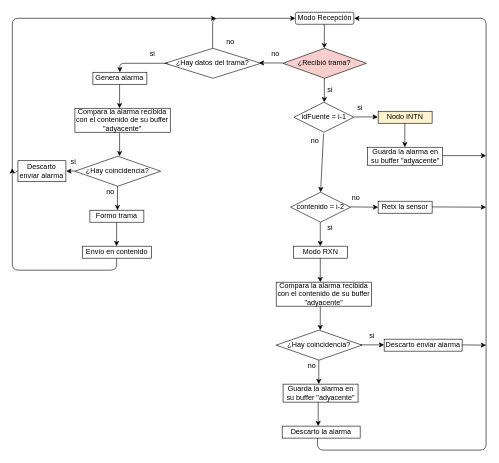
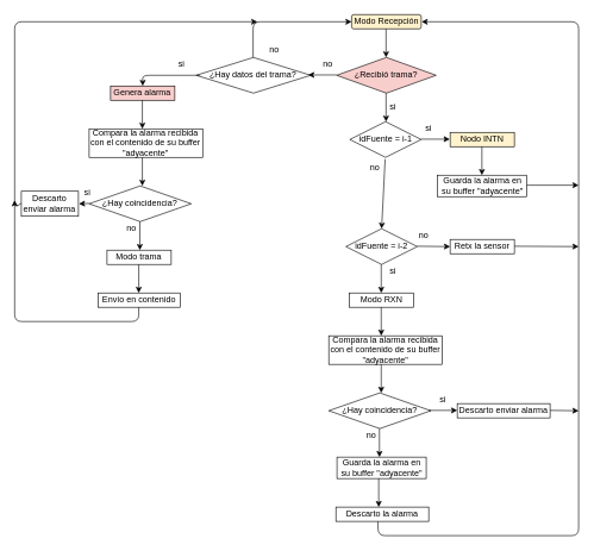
  <mxCell id="0" />
  <mxCell id="1" parent="0" />
  <mxCell id="2" value="" style="endArrow=classic;html=1;entryX=0;entryY=0.5;entryDx=0;entryDy=0;" edge="1" parent="1" target="9"><mxGeometry width="50" height="50" relative="1" as="geometry"><mxPoint x="354.01" y="80" as="sourcePoint" /><mxPoint x="354.01" y="40" as="targetPoint" /><Array as="points"><mxPoint x="354" y="30" /></Array></mxGeometry></mxCell>
- <mxCell id="3" value="Genera alarma" style="rounded=0;whiteSpace=wrap;html=1;" vertex="1" parent="1"><mxGeometry x="154.38" y="120" width="90" height="20" as="geometry" /></mxCell>
+ <mxCell id="3" value="Genera alarma" style="rounded=0;whiteSpace=wrap;html=1;fillColor=#f8cecc;" vertex="1" parent="1"><mxGeometry x="154.38" y="120" width="90" height="20" as="geometry" /></mxCell>
  <mxCell id="4" value="" style="endArrow=classic;html=1;" edge="1" parent="1"><mxGeometry width="50" height="50" relative="1" as="geometry"><mxPoint x="198.88" y="140" as="sourcePoint" /><mxPoint x="198.88" y="180" as="targetPoint" /></mxGeometry></mxCell>
- <mxCell id="5" value="Formo trama" style="rounded=0;whiteSpace=wrap;html=1;" vertex="1" parent="1"><mxGeometry x="149.38" y="350" width="90" height="20" as="geometry" /></mxCell>
+ <mxCell id="5" value="Modo trama" style="rounded=0;whiteSpace=wrap;html=1;" vertex="1" parent="1"><mxGeometry x="149.38" y="350" width="90" height="20" as="geometry" /></mxCell>
  <mxCell id="6" value="Envío en contenido" style="rounded=0;whiteSpace=wrap;html=1;" vertex="1" parent="1"><mxGeometry x="136.88" y="410" width="115" height="20" as="geometry" /></mxCell>
  <mxCell id="7" value="" style="endArrow=classic;html=1;" edge="1" parent="1"><mxGeometry width="50" height="50" relative="1" as="geometry"><mxPoint x="193.88" y="370" as="sourcePoint" /><mxPoint x="193.88" y="410" as="targetPoint" /></mxGeometry></mxCell>
  <mxCell id="8" value="" style="endArrow=classic;html=1;" edge="1" parent="1"><mxGeometry width="50" height="50" relative="1" as="geometry"><mxPoint x="193.88" y="430" as="sourcePoint" /><mxPoint x="20" y="280" as="targetPoint" /><Array as="points"><mxPoint x="194" y="450" /><mxPoint x="20" y="450" /></Array></mxGeometry></mxCell>
- <mxCell id="9" value="Modo Recepción" style="rounded=1;whiteSpace=wrap;html=1;fontSize=12;glass=0;strokeWidth=1;shadow=0;" vertex="1" parent="1"><mxGeometry x="492" y="20" width="97.5" height="20" as="geometry" /></mxCell>
+ <mxCell id="9" value="Modo Recepción" style="rounded=1;whiteSpace=wrap;html=1;fontSize=12;glass=0;strokeWidth=1;shadow=0;fillColor=#fff2cc;" vertex="1" parent="1"><mxGeometry x="492" y="20" width="97.5" height="20" as="geometry" /></mxCell>
  <mxCell id="10" value="" style="endArrow=classic;html=1;" edge="1" parent="1"><mxGeometry width="50" height="50" relative="1" as="geometry"><mxPoint x="540.25" y="40" as="sourcePoint" /><mxPoint x="540.25" y="80" as="targetPoint" /></mxGeometry></mxCell>
  <mxCell id="11" value="¿Recibió trama?" style="rhombus;whiteSpace=wrap;html=1;fillColor=#f8cecc;" vertex="1" parent="1"><mxGeometry x="471.13" y="80" width="139.25" height="50" as="geometry" /></mxCell>
  <mxCell id="12" value="" style="endArrow=classic;html=1;" edge="1" parent="1"><mxGeometry width="50" height="50" relative="1" as="geometry"><mxPoint x="540.25" y="130" as="sourcePoint" /><mxPoint x="540.25" y="170" as="targetPoint" /></mxGeometry></mxCell>
- <mxCell id="13" value="contenido = i-2" style="rhombus;whiteSpace=wrap;html=1;" vertex="1" parent="1"><mxGeometry x="484" y="320" width="100" height="50" as="geometry" /></mxCell>
+ <mxCell id="13" value="idFuente = i-2" style="rhombus;whiteSpace=wrap;html=1;" vertex="1" parent="1"><mxGeometry x="484" y="320" width="100" height="50" as="geometry" /></mxCell>
  <mxCell id="14" value="idFuente = i-1" style="rhombus;whiteSpace=wrap;html=1;" vertex="1" parent="1"><mxGeometry x="489.5" y="170" width="100" height="50" as="geometry" /></mxCell>
  <mxCell id="15" value="" style="endArrow=classic;html=1;" edge="1" parent="1"><mxGeometry width="50" height="50" relative="1" as="geometry"><mxPoint x="533.5" y="370" as="sourcePoint" /><mxPoint x="533.5" y="410" as="targetPoint" /></mxGeometry></mxCell>
  <mxCell id="16" value="Nodo INTN" style="rounded=0;whiteSpace=wrap;html=1;fillColor=#fff2cc;" vertex="1" parent="1"><mxGeometry x="630" y="185" width="90" height="20" as="geometry" /></mxCell>
  <mxCell id="17" value="Modo RXN" style="rounded=0;whiteSpace=wrap;html=1;" vertex="1" parent="1"><mxGeometry x="489" y="410" width="90" height="20" as="geometry" /></mxCell>
  <mxCell id="18" value="" style="endArrow=classic;html=1;" edge="1" parent="1"><mxGeometry width="50" height="50" relative="1" as="geometry"><mxPoint x="674.5" y="205" as="sourcePoint" /><mxPoint x="674.5" y="245" as="targetPoint" /></mxGeometry></mxCell>
  <mxCell id="19" value="" style="endArrow=classic;html=1;" edge="1" parent="1"><mxGeometry width="50" height="50" relative="1" as="geometry"><mxPoint x="533.5" y="430" as="sourcePoint" /><mxPoint x="533.5" y="470" as="targetPoint" /></mxGeometry></mxCell>
  <mxCell id="20" value="Guarda la alarma en su buffer &quot;adyacente&quot;" style="rounded=0;whiteSpace=wrap;html=1;" vertex="1" parent="1"><mxGeometry x="612.5" y="245" width="125" height="30" as="geometry" /></mxCell>
  <mxCell id="21" value="Compara la alarma recibida con el contenido de su buffer &quot;adyacente&quot;" style="rounded=0;whiteSpace=wrap;html=1;" vertex="1" parent="1"><mxGeometry x="460" y="470" width="159" height="40" as="geometry" /></mxCell>
  <mxCell id="22" value="¿Hay coincidencia?" style="rhombus;whiteSpace=wrap;html=1;" vertex="1" parent="1"><mxGeometry x="460" y="550" width="143" height="50" as="geometry" /></mxCell>
  <mxCell id="23" value="" style="endArrow=classic;html=1;" edge="1" parent="1"><mxGeometry width="50" height="50" relative="1" as="geometry"><mxPoint x="600" y="574.5" as="sourcePoint" /><mxPoint x="640" y="574.5" as="targetPoint" /></mxGeometry></mxCell>
  <mxCell id="24" value="si" style="text;html=1;strokeColor=none;fillColor=none;align=center;verticalAlign=middle;whiteSpace=wrap;rounded=0;" vertex="1" parent="1"><mxGeometry x="600" y="550" width="40" height="20" as="geometry" /></mxCell>
  <mxCell id="25" value="" style="endArrow=classic;html=1;" edge="1" parent="1"><mxGeometry width="50" height="50" relative="1" as="geometry"><mxPoint x="533.5" y="510" as="sourcePoint" /><mxPoint x="533.5" y="550" as="targetPoint" /></mxGeometry></mxCell>
  <mxCell id="26" value="" style="endArrow=classic;html=1;" edge="1" parent="1"><mxGeometry width="50" height="50" relative="1" as="geometry"><mxPoint x="531" y="600" as="sourcePoint" /><mxPoint x="531" y="640" as="targetPoint" /></mxGeometry></mxCell>
  <mxCell id="27" value="no" style="text;html=1;strokeColor=none;fillColor=none;align=center;verticalAlign=middle;whiteSpace=wrap;rounded=0;" vertex="1" parent="1"><mxGeometry x="500" y="600" width="40" height="20" as="geometry" /></mxCell>
  <mxCell id="28" value="Guarda la alarma en su buffer &quot;adyacente&quot;" style="rounded=0;whiteSpace=wrap;html=1;" vertex="1" parent="1"><mxGeometry x="471.5" y="640" width="125" height="30" as="geometry" /></mxCell>
  <mxCell id="29" value="Compara la alarma recibida con el contenido de su buffer &quot;adyacente&quot;" style="rounded=0;whiteSpace=wrap;html=1;" vertex="1" parent="1"><mxGeometry x="124.38" y="180" width="159" height="40" as="geometry" /></mxCell>
  <mxCell id="30" value="" style="endArrow=classic;html=1;" edge="1" parent="1"><mxGeometry width="50" height="50" relative="1" as="geometry"><mxPoint x="198.88" y="220" as="sourcePoint" /><mxPoint x="198.88" y="260" as="targetPoint" /></mxGeometry></mxCell>
  <mxCell id="31" value="¿Hay coincidencia?" style="rhombus;whiteSpace=wrap;html=1;" vertex="1" parent="1"><mxGeometry x="124.38" y="260" width="143" height="50" as="geometry" /></mxCell>
  <mxCell id="32" value="" style="endArrow=classic;html=1;" edge="1" parent="1"><mxGeometry width="50" height="50" relative="1" as="geometry"><mxPoint x="124.38" y="284.5" as="sourcePoint" /><mxPoint x="110" y="285" as="targetPoint" /></mxGeometry></mxCell>
  <mxCell id="33" value="si" style="text;html=1;strokeColor=none;fillColor=none;align=center;verticalAlign=middle;whiteSpace=wrap;rounded=0;" vertex="1" parent="1"><mxGeometry x="101.88" y="260" width="40" height="20" as="geometry" /></mxCell>
  <mxCell id="34" value="Descarto &lt;br&gt;enviar alarma" style="rounded=0;whiteSpace=wrap;html=1;" vertex="1" parent="1"><mxGeometry x="29.38" y="267.5" width="80" height="35" as="geometry" /></mxCell>
  <mxCell id="35" value="" style="endArrow=classic;html=1;" edge="1" parent="1"><mxGeometry width="50" height="50" relative="1" as="geometry"><mxPoint x="195.38" y="310" as="sourcePoint" /><mxPoint x="195.38" y="350" as="targetPoint" /></mxGeometry></mxCell>
  <mxCell id="36" value="no" style="text;html=1;strokeColor=none;fillColor=none;align=center;verticalAlign=middle;whiteSpace=wrap;rounded=0;" vertex="1" parent="1"><mxGeometry x="164.38" y="310" width="40" height="20" as="geometry" /></mxCell>
  <mxCell id="37" value="Descarto enviar alarma" style="rounded=0;whiteSpace=wrap;html=1;" vertex="1" parent="1"><mxGeometry x="640" y="565" width="130" height="20" as="geometry" /></mxCell>
  <mxCell id="38" value="si" style="text;html=1;strokeColor=none;fillColor=none;align=center;verticalAlign=middle;whiteSpace=wrap;rounded=0;" vertex="1" parent="1"><mxGeometry x="530" y="370" width="40" height="20" as="geometry" /></mxCell>
  <mxCell id="39" value="si" style="text;html=1;strokeColor=none;fillColor=none;align=center;verticalAlign=middle;whiteSpace=wrap;rounded=0;" vertex="1" parent="1"><mxGeometry x="580" y="170" width="40" height="20" as="geometry" /></mxCell>
  <mxCell id="40" value="Descarto la alarma" style="rounded=0;whiteSpace=wrap;html=1;" vertex="1" parent="1"><mxGeometry x="470" y="710" width="130" height="20" as="geometry" /></mxCell>
  <mxCell id="41" value="" style="endArrow=classic;html=1;" edge="1" parent="1"><mxGeometry width="50" height="50" relative="1" as="geometry"><mxPoint x="530" y="670" as="sourcePoint" /><mxPoint x="530" y="710" as="targetPoint" /></mxGeometry></mxCell>
  <mxCell id="42" value="si" style="text;html=1;strokeColor=none;fillColor=none;align=center;verticalAlign=middle;whiteSpace=wrap;rounded=0;" vertex="1" parent="1"><mxGeometry x="530" y="140" width="40" height="20" as="geometry" /></mxCell>
  <mxCell id="43" value="" style="endArrow=classic;html=1;" edge="1" parent="1"><mxGeometry width="50" height="50" relative="1" as="geometry"><mxPoint x="589.5" y="194.5" as="sourcePoint" /><mxPoint x="629.5" y="194.5" as="targetPoint" /></mxGeometry></mxCell>
  <mxCell id="44" value="no" style="text;html=1;strokeColor=none;fillColor=none;align=center;verticalAlign=middle;whiteSpace=wrap;rounded=0;" vertex="1" parent="1"><mxGeometry x="438.5" y="80" width="40" height="20" as="geometry" /></mxCell>
  <mxCell id="45" value="" style="endArrow=classic;html=1;entryX=0.5;entryY=0;entryDx=0;entryDy=0;" edge="1" parent="1" target="13"><mxGeometry width="50" height="50" relative="1" as="geometry"><mxPoint x="539" y="222.5" as="sourcePoint" /><mxPoint x="539" y="320" as="targetPoint" /></mxGeometry></mxCell>
  <mxCell id="46" value="" style="endArrow=classic;html=1;" edge="1" parent="1"><mxGeometry width="50" height="50" relative="1" as="geometry"><mxPoint x="471.13" y="104.5" as="sourcePoint" /><mxPoint x="431.13" y="104.5" as="targetPoint" /></mxGeometry></mxCell>
  <mxCell id="47" value="¿Hay datos del trama?" style="rhombus;whiteSpace=wrap;html=1;" vertex="1" parent="1"><mxGeometry x="274.38" y="80" width="160.25" height="50" as="geometry" /></mxCell>
  <mxCell id="48" value="no" style="text;html=1;strokeColor=none;fillColor=none;align=center;verticalAlign=middle;whiteSpace=wrap;rounded=0;" vertex="1" parent="1"><mxGeometry x="363.5" y="60" width="40" height="20" as="geometry" /></mxCell>
  <mxCell id="49" value="si" style="text;html=1;strokeColor=none;fillColor=none;align=center;verticalAlign=middle;whiteSpace=wrap;rounded=0;" vertex="1" parent="1"><mxGeometry x="234.38" y="80" width="40" height="20" as="geometry" /></mxCell>
  <mxCell id="50" value="" style="endArrow=classic;html=1;" edge="1" parent="1" target="3"><mxGeometry width="50" height="50" relative="1" as="geometry"><mxPoint x="280" y="105" as="sourcePoint" /><mxPoint x="214.38" y="105" as="targetPoint" /><Array as="points"><mxPoint x="199.38" y="105" /></Array></mxGeometry></mxCell>
  <mxCell id="51" value="no" style="text;html=1;strokeColor=none;fillColor=none;align=center;verticalAlign=middle;whiteSpace=wrap;rounded=0;" vertex="1" parent="1"><mxGeometry x="504.5" y="225" width="40" height="20" as="geometry" /></mxCell>
  <mxCell id="52" value="no" style="text;html=1;strokeColor=none;fillColor=none;align=center;verticalAlign=middle;whiteSpace=wrap;rounded=0;" vertex="1" parent="1"><mxGeometry x="572.5" y="320" width="40" height="20" as="geometry" /></mxCell>
  <mxCell id="53" value="" style="endArrow=classic;html=1;entryX=0;entryY=0.5;entryDx=0;entryDy=0;" edge="1" parent="1" target="54"><mxGeometry width="50" height="50" relative="1" as="geometry"><mxPoint x="584" y="344.5" as="sourcePoint" /><mxPoint x="624" y="344.5" as="targetPoint" /></mxGeometry></mxCell>
  <mxCell id="54" value="Retx la sensor" style="rounded=0;whiteSpace=wrap;html=1;" vertex="1" parent="1"><mxGeometry x="630" y="335" width="90" height="20" as="geometry" /></mxCell>
  <mxCell id="55" value="" style="endArrow=classic;html=1;" edge="1" parent="1"><mxGeometry width="50" height="50" relative="1" as="geometry"><mxPoint x="529" y="730" as="sourcePoint" /><mxPoint x="590" y="30" as="targetPoint" /><Array as="points"><mxPoint x="529" y="750" /><mxPoint x="810" y="750" /><mxPoint x="810" y="30" /></Array></mxGeometry></mxCell>
  <mxCell id="56" value="" style="endArrow=classic;html=1;" edge="1" parent="1"><mxGeometry width="50" height="50" relative="1" as="geometry"><mxPoint x="737.5" y="259" as="sourcePoint" /><mxPoint x="810" y="259" as="targetPoint" /></mxGeometry></mxCell>
  <mxCell id="57" value="" style="endArrow=classic;html=1;" edge="1" parent="1"><mxGeometry width="50" height="50" relative="1" as="geometry"><mxPoint x="720" y="344.5" as="sourcePoint" /><mxPoint x="810" y="345" as="targetPoint" /></mxGeometry></mxCell>
  <mxCell id="58" value="" style="endArrow=classic;html=1;" edge="1" parent="1"><mxGeometry width="50" height="50" relative="1" as="geometry"><mxPoint x="770" y="574.5" as="sourcePoint" /><mxPoint x="810" y="575" as="targetPoint" /></mxGeometry></mxCell>
  <mxCell id="59" value="" style="endArrow=classic;html=1;" edge="1" parent="1"><mxGeometry width="50" height="50" relative="1" as="geometry"><mxPoint x="29.38" y="284.5" as="sourcePoint" /><mxPoint x="360" y="30" as="targetPoint" /><Array as="points"><mxPoint x="20" y="290" /><mxPoint x="20" y="30" /></Array></mxGeometry></mxCell>
